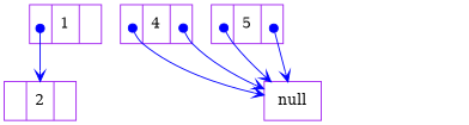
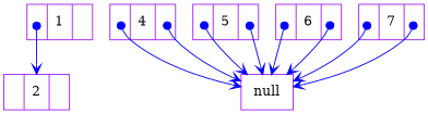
  digraph {
    node [color=purple shape=record]
    edge [arrowhead=vee arrowtail=dot color=blue dir=both tailclip=false tailport="back:data" shape=vee]
    n1 [label="<back> | <data> 1 | <next>  "]
    n2 [label="<back> | <data> 2 | <next>  "]
    n3 [label="<back> | <data> 4 | <next>  "]
    null
    n5 [label="<back> | <data> 5 | <next>  "]
+   n6 [label="<back> | <data> 6 | <next>  "]
+   n7 [label="<back> | <data> 7 | <next>  "]
    n1 -> n2 [headport=data shape=""]
    n3 -> null
    n3 -> null [tailport="next:data"]
    n5 -> null
    n5 -> null [tailport="next:data"]
+   n6 -> null
+   n6 -> null [tailport="next:data"]
+   n7 -> null
+   n7 -> null [tailport="next:data"]
  }
